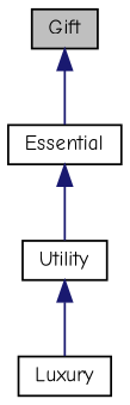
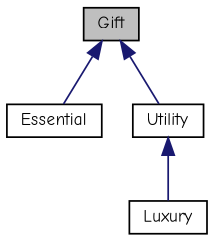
  digraph {
    fontname="Comic Neue"
    node [color=black fillcolor=white fontname="Comic Neue" fontsize=10 shape=record style=filled]
    edge [color=midnightblue dir=back fontname="Comic Neue" fontsize=10 labelfontname=Helvetica labelfontsize=10 style=solid]
    n1 [fillcolor=grey75 fontcolor=black height=0.2 label=Gift width=0.4]
    n2 [height=0.2 label=Essential width=0.4]
    n3 [height=0.2 label=Utility width=0.4]
    n4 [height=0.2 label=Luxury width=0.4]
    n1 -> n2
-   n2 -> n3
+   n1 -> n3
    n3 -> n4
  }
